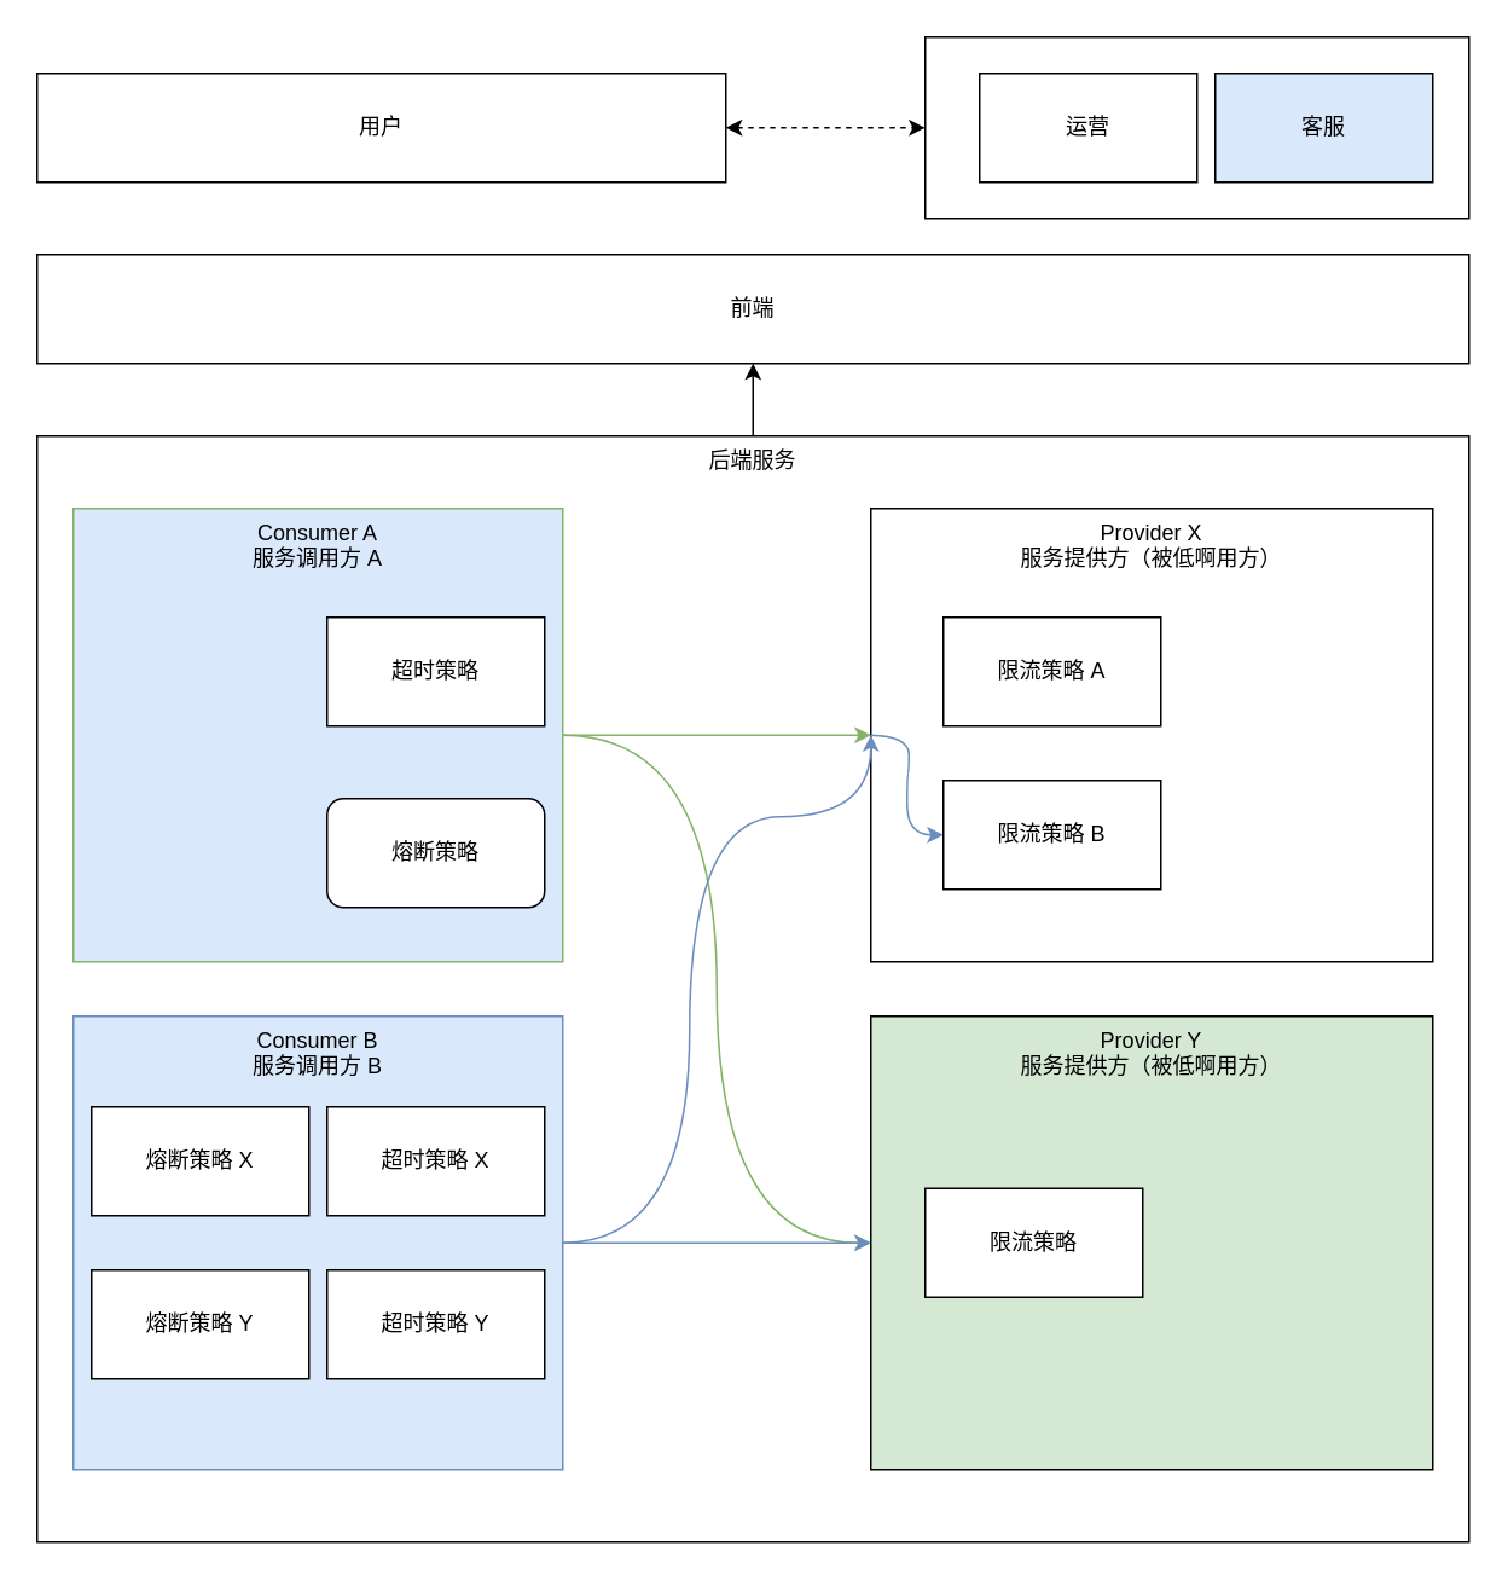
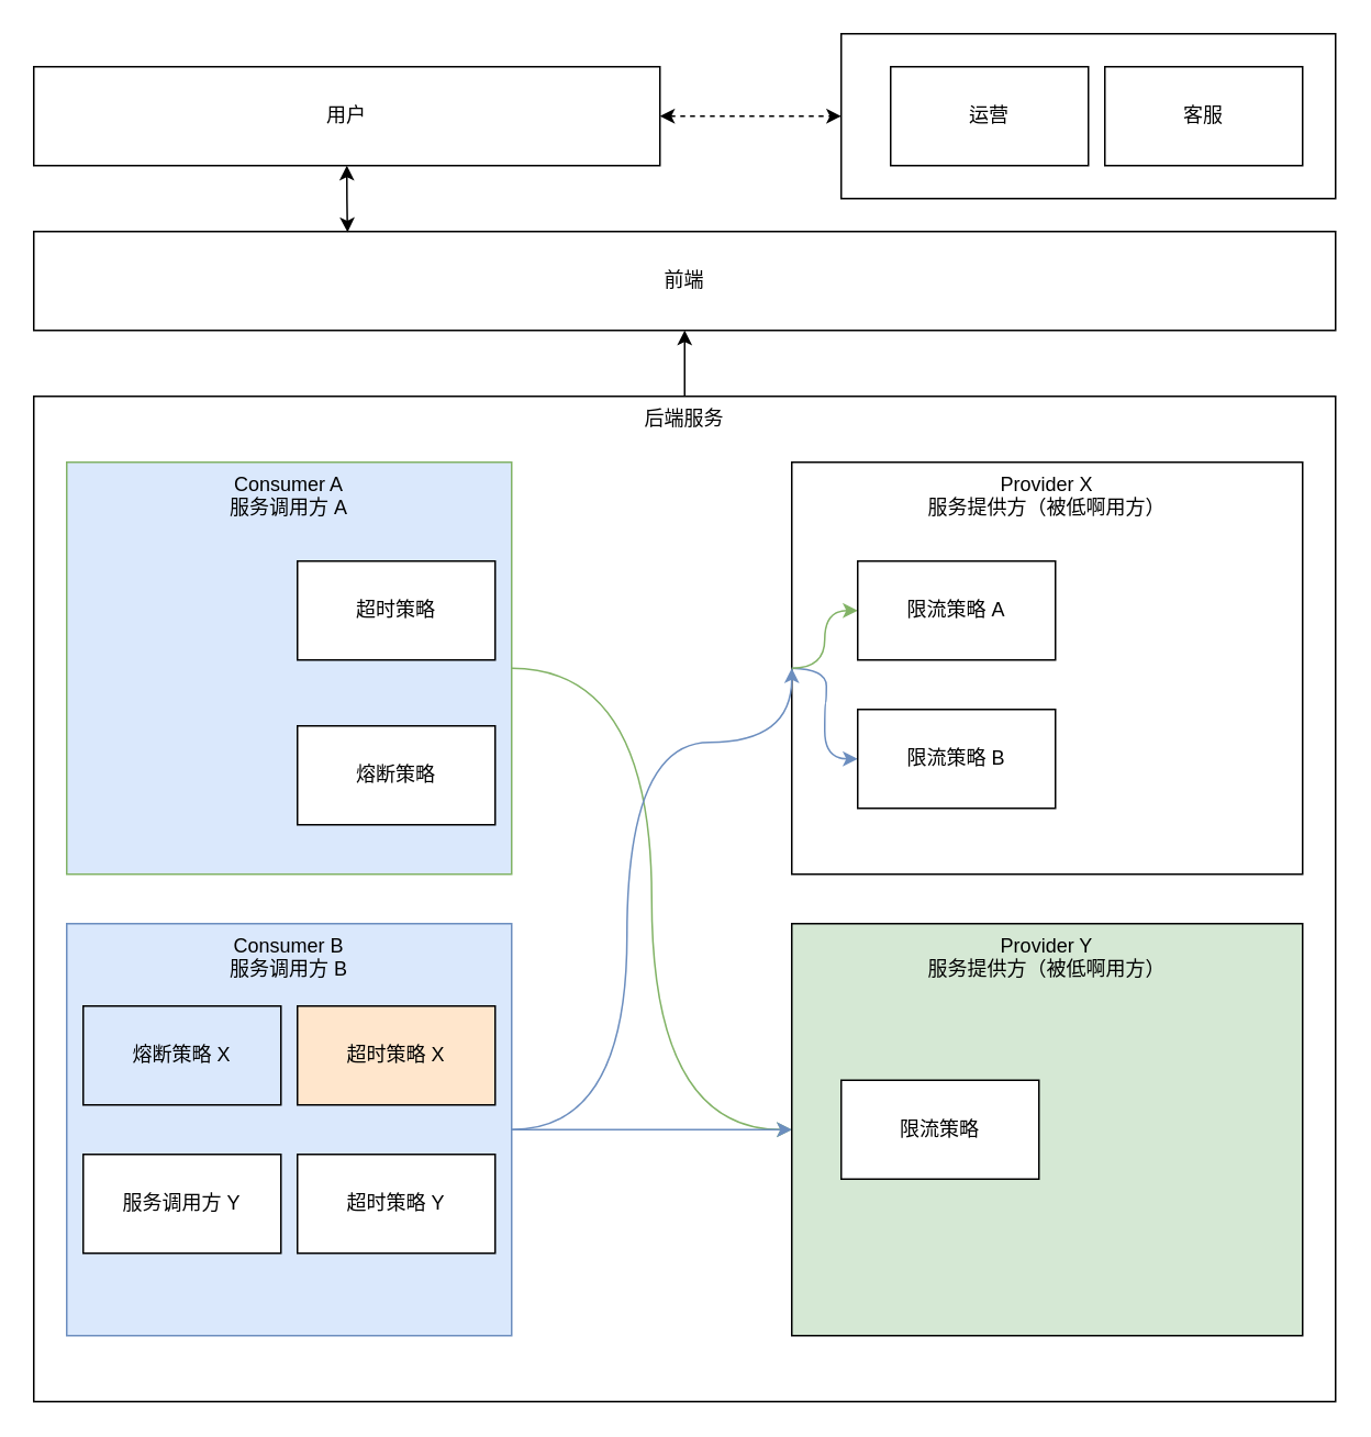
  <mxCell id="0" />
  <mxCell id="1" parent="0" />
  <mxCell id="2" value="后端服务" style="rounded=0;whiteSpace=wrap;html=1;verticalAlign=top;" vertex="1" parent="1"><mxGeometry x="20" y="240" width="790" height="610" as="geometry" /></mxCell>
  <mxCell id="3" value="Provider X&lt;br&gt;服务提供方（被低啊用方）" style="rounded=0;whiteSpace=wrap;html=1;verticalAlign=top;" vertex="1" parent="1"><mxGeometry x="480" y="280" width="310" height="250" as="geometry" /></mxCell>
  <mxCell id="4" style="edgeStyle=orthogonalEdgeStyle;curved=1;rounded=0;orthogonalLoop=1;jettySize=auto;html=1;entryX=0;entryY=0.5;entryDx=0;entryDy=0;startArrow=none;startFill=0;endArrow=classic;endFill=1;fillColor=#d5e8d4;strokeColor=#82b366;" edge="1" parent="1" source="5" target="18"><mxGeometry relative="1" as="geometry" /></mxCell>
  <mxCell id="5" value="Consumer A&lt;br&gt;服务调用方 A" style="rounded=0;whiteSpace=wrap;html=1;verticalAlign=top;fillColor=#dae8fc;strokeColor=#82b366;" vertex="1" parent="1"><mxGeometry x="40" y="280" width="270" height="250" as="geometry" /></mxCell>
  <mxCell id="6" style="edgeStyle=orthogonalEdgeStyle;curved=1;rounded=0;orthogonalLoop=1;jettySize=auto;html=1;entryX=0;entryY=0.5;entryDx=0;entryDy=0;startArrow=none;startFill=0;endArrow=classic;endFill=1;fillColor=#dae8fc;strokeColor=#6c8ebf;" edge="1" parent="1" target="12"><mxGeometry relative="1" as="geometry"><mxPoint x="480" y="405" as="sourcePoint" /></mxGeometry></mxCell>
- <mxCell id="7" style="edgeStyle=orthogonalEdgeStyle;rounded=0;orthogonalLoop=1;jettySize=auto;html=1;entryX=0;entryY=0.5;entryDx=0;entryDy=0;curved=1;exitX=1;exitY=0.5;exitDx=0;exitDy=0;fillColor=#d5e8d4;strokeColor=#82b366;" edge="1" parent="1" source="5" target="3"><mxGeometry relative="1" as="geometry" /></mxCell>
  <mxCell id="8" value="超时策略" style="rounded=0;whiteSpace=wrap;html=1;" vertex="1" parent="1"><mxGeometry x="180" y="340" width="120" height="60" as="geometry" /></mxCell>
- <mxCell id="9" value="熔断策略" style="whiteSpace=wrap;html=1;rounded=1;" vertex="1" parent="1"><mxGeometry x="180" y="440" width="120" height="60" as="geometry" /></mxCell>
+ <mxCell id="9" value="熔断策略" style="rounded=0;whiteSpace=wrap;html=1;" vertex="1" parent="1"><mxGeometry x="180" y="440" width="120" height="60" as="geometry" /></mxCell>
+ <mxCell id="10" style="edgeStyle=orthogonalEdgeStyle;curved=1;rounded=0;orthogonalLoop=1;jettySize=auto;html=1;entryX=0;entryY=0.5;entryDx=0;entryDy=0;exitX=0;exitY=0.5;exitDx=0;exitDy=0;startArrow=classic;startFill=1;endArrow=none;endFill=0;fillColor=#d5e8d4;strokeColor=#82b366;" edge="1" parent="1" source="11" target="3"><mxGeometry relative="1" as="geometry"><Array as="points"><mxPoint x="500" y="370" /><mxPoint x="500" y="405" /></Array></mxGeometry></mxCell>
  <mxCell id="11" value="限流策略 A" style="rounded=0;whiteSpace=wrap;html=1;" vertex="1" parent="1"><mxGeometry x="520" y="340" width="120" height="60" as="geometry" /></mxCell>
  <mxCell id="12" value="限流策略 B" style="rounded=0;whiteSpace=wrap;html=1;" vertex="1" parent="1"><mxGeometry x="520" y="430" width="120" height="60" as="geometry" /></mxCell>
  <mxCell id="13" style="edgeStyle=orthogonalEdgeStyle;curved=1;rounded=0;orthogonalLoop=1;jettySize=auto;html=1;startArrow=none;startFill=0;endArrow=classic;endFill=1;exitX=1;exitY=0.5;exitDx=0;exitDy=0;entryX=0;entryY=0.5;entryDx=0;entryDy=0;fillColor=#dae8fc;strokeColor=#6c8ebf;" edge="1" parent="1" source="15" target="3"><mxGeometry relative="1" as="geometry"><mxPoint x="480" y="410" as="targetPoint" /><Array as="points"><mxPoint x="380" y="685" /><mxPoint x="380" y="450" /><mxPoint x="480" y="450" /></Array></mxGeometry></mxCell>
  <mxCell id="14" style="edgeStyle=orthogonalEdgeStyle;curved=1;rounded=0;orthogonalLoop=1;jettySize=auto;html=1;entryX=0;entryY=0.5;entryDx=0;entryDy=0;startArrow=none;startFill=0;endArrow=classic;endFill=1;fillColor=#dae8fc;strokeColor=#6c8ebf;" edge="1" parent="1" source="15" target="18"><mxGeometry relative="1" as="geometry" /></mxCell>
  <mxCell id="15" value="Consumer B&lt;br&gt;服务调用方 B" style="rounded=0;whiteSpace=wrap;html=1;verticalAlign=top;fillColor=#dae8fc;strokeColor=#6c8ebf;" vertex="1" parent="1"><mxGeometry x="40" y="560" width="270" height="250" as="geometry" /></mxCell>
- <mxCell id="16" value="超时策略 X" style="rounded=0;whiteSpace=wrap;html=1;" vertex="1" parent="1"><mxGeometry x="180" y="610" width="120" height="60" as="geometry" /></mxCell>
- <mxCell id="17" value="熔断策略 X" style="rounded=0;whiteSpace=wrap;html=1;" vertex="1" parent="1"><mxGeometry x="50" y="610" width="120" height="60" as="geometry" /></mxCell>
+ <mxCell id="16" value="超时策略 X" style="rounded=0;whiteSpace=wrap;html=1;fillColor=#ffe6cc;" vertex="1" parent="1"><mxGeometry x="180" y="610" width="120" height="60" as="geometry" /></mxCell>
+ <mxCell id="17" value="熔断策略 X" style="rounded=0;whiteSpace=wrap;html=1;fillColor=#dae8fc;" vertex="1" parent="1"><mxGeometry x="50" y="610" width="120" height="60" as="geometry" /></mxCell>
  <mxCell id="18" value="Provider Y&lt;br&gt;服务提供方（被低啊用方）" style="rounded=0;whiteSpace=wrap;html=1;verticalAlign=top;fillColor=#d5e8d4;" vertex="1" parent="1"><mxGeometry x="480" y="560" width="310" height="250" as="geometry" /></mxCell>
  <mxCell id="19" value="限流策略" style="rounded=0;whiteSpace=wrap;html=1;" vertex="1" parent="1"><mxGeometry x="510" y="655" width="120" height="60" as="geometry" /></mxCell>
  <mxCell id="20" value="超时策略 Y" style="rounded=0;whiteSpace=wrap;html=1;" vertex="1" parent="1"><mxGeometry x="180" y="700" width="120" height="60" as="geometry" /></mxCell>
- <mxCell id="21" value="熔断策略 Y" style="rounded=0;whiteSpace=wrap;html=1;" vertex="1" parent="1"><mxGeometry x="50" y="700" width="120" height="60" as="geometry" /></mxCell>
+ <mxCell id="21" value="服务调用方 Y" style="rounded=0;whiteSpace=wrap;html=1;" vertex="1" parent="1"><mxGeometry x="50" y="700" width="120" height="60" as="geometry" /></mxCell>
  <mxCell id="22" style="edgeStyle=orthogonalEdgeStyle;curved=1;rounded=0;orthogonalLoop=1;jettySize=auto;html=1;entryX=0.5;entryY=0;entryDx=0;entryDy=0;startArrow=classic;startFill=1;endArrow=none;endFill=1;" edge="1" parent="1" source="23" target="2"><mxGeometry relative="1" as="geometry" /></mxCell>
  <mxCell id="23" value="前端" style="rounded=0;whiteSpace=wrap;html=1;" vertex="1" parent="1"><mxGeometry x="20" y="140" width="790" height="60" as="geometry" /></mxCell>
+ <mxCell id="24" style="edgeStyle=orthogonalEdgeStyle;curved=1;rounded=0;orthogonalLoop=1;jettySize=auto;html=1;entryX=0.241;entryY=0.007;entryDx=0;entryDy=0;entryPerimeter=0;startArrow=classic;startFill=1;endArrow=classic;endFill=1;" edge="1" parent="1" source="26" target="23"><mxGeometry relative="1" as="geometry" /></mxCell>
  <mxCell id="25" style="edgeStyle=orthogonalEdgeStyle;curved=1;rounded=0;orthogonalLoop=1;jettySize=auto;html=1;entryX=0;entryY=0.5;entryDx=0;entryDy=0;startArrow=classic;startFill=1;endArrow=classic;endFill=1;dashed=1;" edge="1" parent="1" source="26" target="27"><mxGeometry relative="1" as="geometry" /></mxCell>
  <mxCell id="26" value="用户" style="rounded=0;whiteSpace=wrap;html=1;" vertex="1" parent="1"><mxGeometry x="20" y="40" width="380" height="60" as="geometry" /></mxCell>
  <mxCell id="27" value="" style="rounded=0;whiteSpace=wrap;html=1;" vertex="1" parent="1"><mxGeometry x="510" y="20" width="300" height="100" as="geometry" /></mxCell>
  <mxCell id="28" value="运营" style="rounded=0;whiteSpace=wrap;html=1;" vertex="1" parent="1"><mxGeometry x="540" y="40" width="120" height="60" as="geometry" /></mxCell>
- <mxCell id="29" value="客服" style="rounded=0;whiteSpace=wrap;html=1;fillColor=#dae8fc;" vertex="1" parent="1"><mxGeometry x="670" y="40" width="120" height="60" as="geometry" /></mxCell>
+ <mxCell id="29" value="客服" style="rounded=0;whiteSpace=wrap;html=1;" vertex="1" parent="1"><mxGeometry x="670" y="40" width="120" height="60" as="geometry" /></mxCell>
